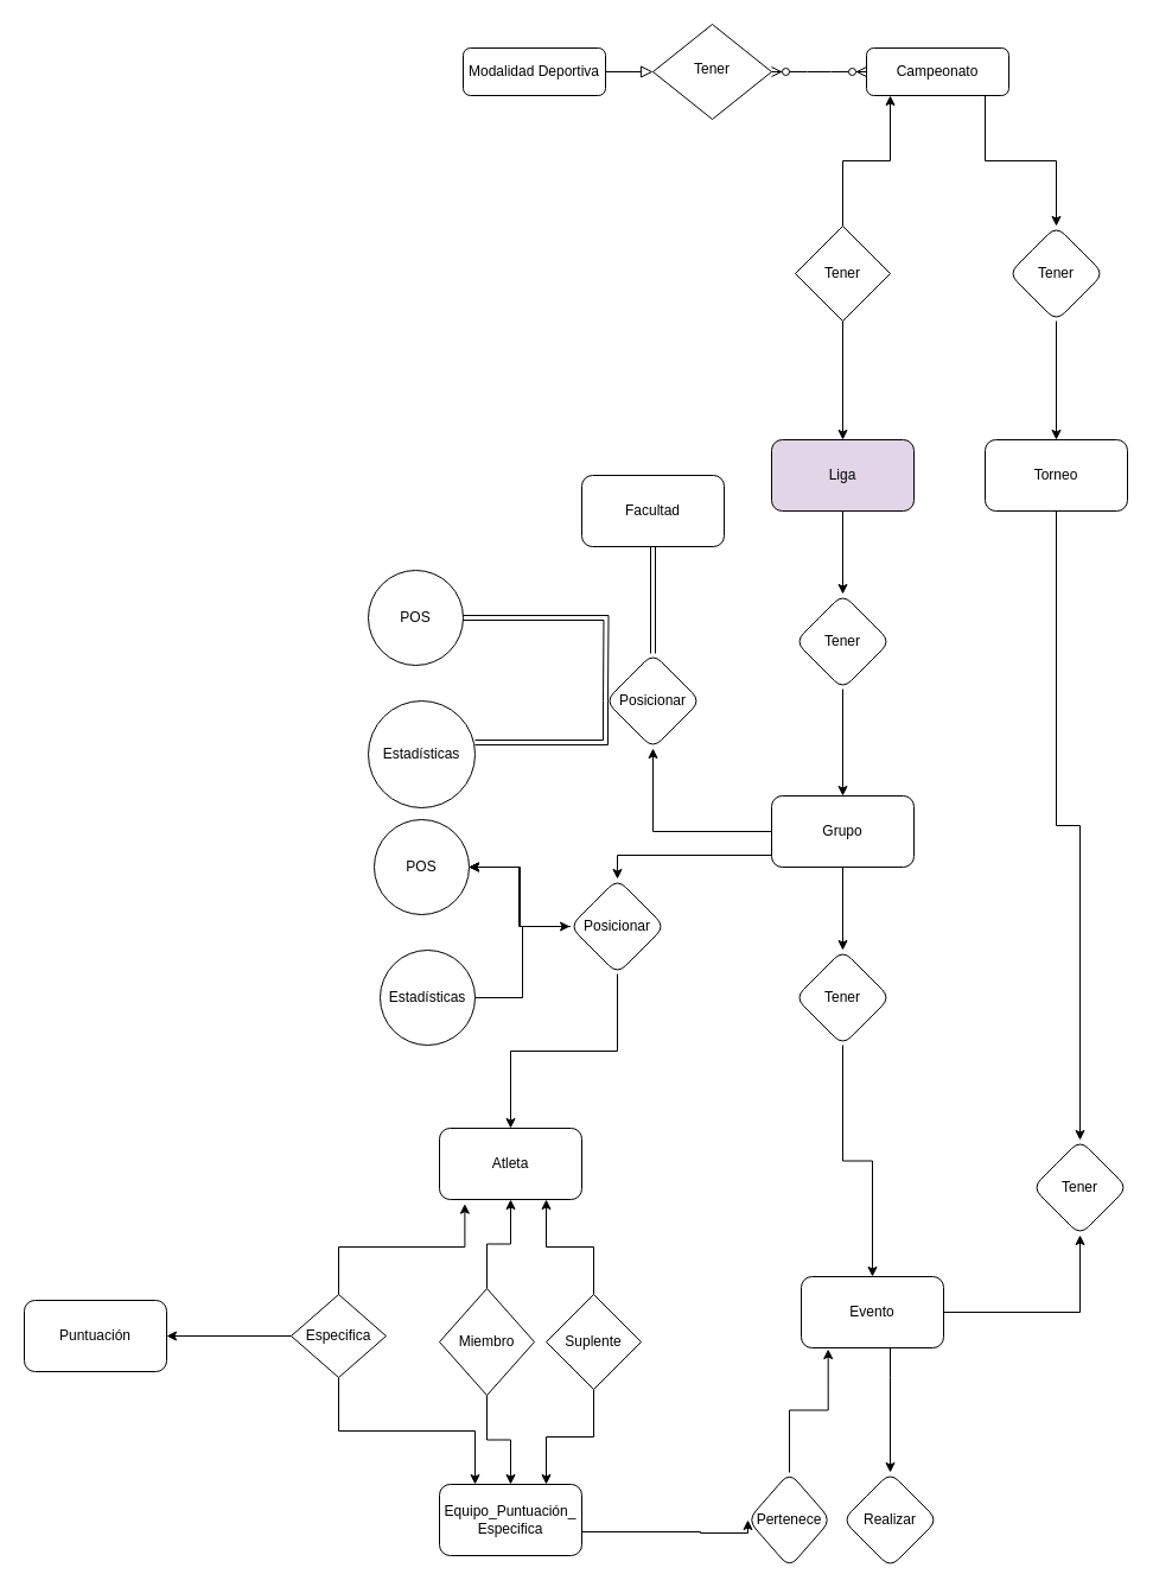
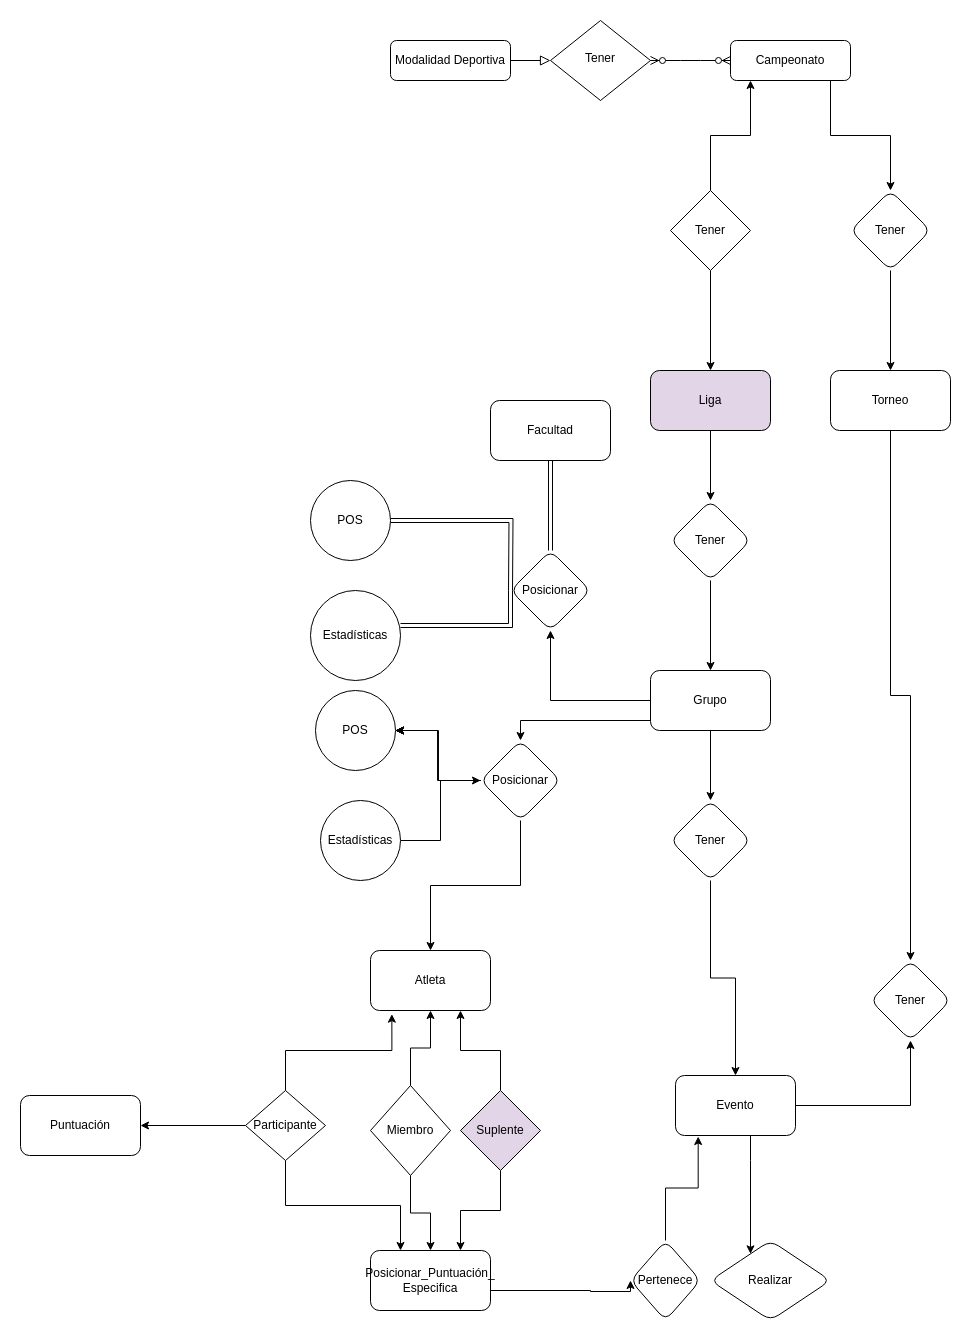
  <mxCell id="0" />
  <mxCell id="1" parent="0" />
  <mxCell id="2" value="" style="rounded=0;html=1;jettySize=auto;orthogonalLoop=1;fontSize=11;endArrow=block;endFill=0;endSize=8;strokeWidth=1;shadow=0;labelBackgroundColor=none;edgeStyle=orthogonalEdgeStyle;" parent="1" source="3" target="4" edge="1"><mxGeometry relative="1" as="geometry" /></mxCell>
  <mxCell id="3" value="Modalidad Deportiva" style="rounded=1;whiteSpace=wrap;html=1;fontSize=12;glass=0;strokeWidth=1;shadow=0;" parent="1" vertex="1"><mxGeometry x="390" y="40" width="120" height="40" as="geometry" /></mxCell>
  <mxCell id="4" value="Tener" style="rhombus;whiteSpace=wrap;html=1;shadow=0;fontFamily=Helvetica;fontSize=12;align=center;strokeWidth=1;spacing=6;spacingTop=-4;" parent="1" vertex="1"><mxGeometry x="550" y="20" width="100" height="80" as="geometry" /></mxCell>
  <mxCell id="5" value="" style="edgeStyle=orthogonalEdgeStyle;rounded=0;orthogonalLoop=1;jettySize=auto;html=1;" parent="1" source="6" target="15" edge="1"><mxGeometry relative="1" as="geometry"><Array as="points"><mxPoint x="830" y="135" /><mxPoint x="890" y="135" /></Array></mxGeometry></mxCell>
  <mxCell id="6" value="Campeonato" style="rounded=1;whiteSpace=wrap;html=1;fontSize=12;glass=0;strokeWidth=1;shadow=0;" parent="1" vertex="1"><mxGeometry x="730" y="40" width="120" height="40" as="geometry" /></mxCell>
  <mxCell id="7" value="" style="edgeStyle=orthogonalEdgeStyle;rounded=0;orthogonalLoop=1;jettySize=auto;html=1;" parent="1" source="8" target="17" edge="1"><mxGeometry relative="1" as="geometry" /></mxCell>
  <mxCell id="8" value="Liga" style="whiteSpace=wrap;html=1;rounded=1;glass=0;strokeWidth=1;shadow=0;fillColor=#e1d5e7;" parent="1" vertex="1"><mxGeometry x="650" y="370" width="120" height="60" as="geometry" /></mxCell>
  <mxCell id="9" style="edgeStyle=orthogonalEdgeStyle;rounded=0;orthogonalLoop=1;jettySize=auto;html=1;" parent="1" source="10" target="27" edge="1"><mxGeometry relative="1" as="geometry" /></mxCell>
  <mxCell id="10" value="Torneo" style="whiteSpace=wrap;html=1;rounded=1;glass=0;strokeWidth=1;shadow=0;" parent="1" vertex="1"><mxGeometry x="830" y="370" width="120" height="60" as="geometry" /></mxCell>
  <mxCell id="11" value="" style="edgeStyle=orthogonalEdgeStyle;rounded=0;orthogonalLoop=1;jettySize=auto;html=1;" parent="1" source="13" target="6" edge="1"><mxGeometry relative="1" as="geometry"><Array as="points"><mxPoint x="710" y="135" /><mxPoint x="750" y="135" /></Array></mxGeometry></mxCell>
  <mxCell id="12" value="" style="edgeStyle=orthogonalEdgeStyle;rounded=0;orthogonalLoop=1;jettySize=auto;html=1;" parent="1" source="13" target="8" edge="1"><mxGeometry relative="1" as="geometry" /></mxCell>
  <mxCell id="13" value="Tener" style="rhombus;whiteSpace=wrap;html=1;" parent="1" vertex="1"><mxGeometry x="670" y="190" width="80" height="80" as="geometry" /></mxCell>
  <mxCell id="14" value="" style="edgeStyle=orthogonalEdgeStyle;rounded=0;orthogonalLoop=1;jettySize=auto;html=1;" parent="1" source="15" target="10" edge="1"><mxGeometry relative="1" as="geometry" /></mxCell>
  <mxCell id="15" value="Tener" style="rhombus;whiteSpace=wrap;html=1;rounded=1;glass=0;strokeWidth=1;shadow=0;" parent="1" vertex="1"><mxGeometry x="850" y="190" width="80" height="80" as="geometry" /></mxCell>
  <mxCell id="16" value="" style="edgeStyle=orthogonalEdgeStyle;rounded=0;orthogonalLoop=1;jettySize=auto;html=1;" parent="1" source="17" target="21" edge="1"><mxGeometry relative="1" as="geometry" /></mxCell>
  <mxCell id="17" value="Tener" style="rhombus;whiteSpace=wrap;html=1;rounded=1;glass=0;strokeWidth=1;shadow=0;" parent="1" vertex="1"><mxGeometry x="670" y="500" width="80" height="80" as="geometry" /></mxCell>
  <mxCell id="18" value="" style="edgeStyle=orthogonalEdgeStyle;rounded=0;orthogonalLoop=1;jettySize=auto;html=1;" parent="1" source="21" target="23" edge="1"><mxGeometry relative="1" as="geometry" /></mxCell>
  <mxCell id="19" value="" style="edgeStyle=orthogonalEdgeStyle;rounded=0;orthogonalLoop=1;jettySize=auto;html=1;" parent="1" source="21" target="34" edge="1"><mxGeometry relative="1" as="geometry"><Array as="points"><mxPoint x="520" y="720" /></Array></mxGeometry></mxCell>
  <mxCell id="20" value="" style="edgeStyle=orthogonalEdgeStyle;rounded=0;orthogonalLoop=1;jettySize=auto;html=1;" parent="1" source="21" target="41" edge="1"><mxGeometry relative="1" as="geometry" /></mxCell>
  <mxCell id="21" value="Grupo" style="whiteSpace=wrap;html=1;rounded=1;glass=0;strokeWidth=1;shadow=0;" parent="1" vertex="1"><mxGeometry x="650" y="670" width="120" height="60" as="geometry" /></mxCell>
  <mxCell id="22" value="" style="edgeStyle=orthogonalEdgeStyle;rounded=0;orthogonalLoop=1;jettySize=auto;html=1;" parent="1" source="23" target="26" edge="1"><mxGeometry relative="1" as="geometry" /></mxCell>
  <mxCell id="23" value="Tener" style="rhombus;whiteSpace=wrap;html=1;rounded=1;glass=0;strokeWidth=1;shadow=0;" parent="1" vertex="1"><mxGeometry x="670" y="800" width="80" height="80" as="geometry" /></mxCell>
  <mxCell id="24" value="" style="edgeStyle=orthogonalEdgeStyle;rounded=0;orthogonalLoop=1;jettySize=auto;html=1;" parent="1" source="26" target="27" edge="1"><mxGeometry relative="1" as="geometry" /></mxCell>
  <mxCell id="25" value="" style="edgeStyle=orthogonalEdgeStyle;rounded=0;orthogonalLoop=1;jettySize=auto;html=1;" parent="1" source="26" target="48" edge="1"><mxGeometry relative="1" as="geometry"><Array as="points"><mxPoint x="750" y="1160" /><mxPoint x="750" y="1160" /></Array></mxGeometry></mxCell>
  <mxCell id="26" value="Evento" style="whiteSpace=wrap;html=1;rounded=1;glass=0;strokeWidth=1;shadow=0;" parent="1" vertex="1"><mxGeometry x="675" y="1075" width="120" height="60" as="geometry" /></mxCell>
  <mxCell id="27" value="Tener" style="rhombus;whiteSpace=wrap;html=1;rounded=1;glass=0;strokeWidth=1;shadow=0;" parent="1" vertex="1"><mxGeometry x="870" y="960" width="80" height="80" as="geometry" /></mxCell>
  <mxCell id="28" value="" style="edgeStyle=orthogonalEdgeStyle;rounded=0;orthogonalLoop=1;jettySize=auto;html=1;" parent="1" source="34" target="35" edge="1"><mxGeometry relative="1" as="geometry" /></mxCell>
  <mxCell id="29" value="" style="edgeStyle=orthogonalEdgeStyle;rounded=0;orthogonalLoop=1;jettySize=auto;html=1;" parent="1" source="34" target="35" edge="1"><mxGeometry relative="1" as="geometry" /></mxCell>
  <mxCell id="30" value="" style="edgeStyle=orthogonalEdgeStyle;rounded=0;orthogonalLoop=1;jettySize=auto;html=1;" parent="1" source="34" target="35" edge="1"><mxGeometry relative="1" as="geometry" /></mxCell>
  <mxCell id="31" value="" style="edgeStyle=orthogonalEdgeStyle;rounded=0;orthogonalLoop=1;jettySize=auto;html=1;" parent="1" source="34" target="35" edge="1"><mxGeometry relative="1" as="geometry" /></mxCell>
  <mxCell id="32" value="" style="edgeStyle=orthogonalEdgeStyle;rounded=0;orthogonalLoop=1;jettySize=auto;html=1;" parent="1" source="34" target="35" edge="1"><mxGeometry relative="1" as="geometry" /></mxCell>
  <mxCell id="33" value="" style="edgeStyle=orthogonalEdgeStyle;rounded=0;orthogonalLoop=1;jettySize=auto;html=1;" parent="1" source="34" target="38" edge="1"><mxGeometry relative="1" as="geometry" /></mxCell>
  <mxCell id="34" value="Posicionar" style="rhombus;whiteSpace=wrap;html=1;rounded=1;glass=0;strokeWidth=1;shadow=0;" parent="1" vertex="1"><mxGeometry x="480" y="740" width="80" height="80" as="geometry" /></mxCell>
  <mxCell id="35" value="POS" style="ellipse;whiteSpace=wrap;html=1;rounded=1;glass=0;strokeWidth=1;shadow=0;" parent="1" vertex="1"><mxGeometry x="315" y="690" width="80" height="80" as="geometry" /></mxCell>
  <mxCell id="36" value="" style="edgeStyle=orthogonalEdgeStyle;rounded=0;orthogonalLoop=1;jettySize=auto;html=1;" parent="1" source="37" target="34" edge="1"><mxGeometry relative="1" as="geometry" /></mxCell>
  <mxCell id="37" value="Estadísticas" style="ellipse;whiteSpace=wrap;html=1;aspect=fixed;" parent="1" vertex="1"><mxGeometry x="320" y="800" width="80" height="80" as="geometry" /></mxCell>
  <mxCell id="38" value="Atleta" style="whiteSpace=wrap;html=1;rounded=1;glass=0;strokeWidth=1;shadow=0;" parent="1" vertex="1"><mxGeometry x="370" y="950" width="120" height="60" as="geometry" /></mxCell>
  <mxCell id="39" style="edgeStyle=orthogonalEdgeStyle;shape=link;rounded=0;orthogonalLoop=1;jettySize=auto;html=1;exitX=0;exitY=0.5;exitDx=0;exitDy=0;" parent="1" edge="1"><mxGeometry relative="1" as="geometry"><mxPoint x="510" y="590" as="sourcePoint" /><mxPoint x="400" y="625" as="targetPoint" /><Array as="points"><mxPoint x="510" y="625" /></Array></mxGeometry></mxCell>
  <mxCell id="40" value="" style="edgeStyle=orthogonalEdgeStyle;shape=link;rounded=0;orthogonalLoop=1;jettySize=auto;html=1;" parent="1" source="41" target="45" edge="1"><mxGeometry relative="1" as="geometry" /></mxCell>
  <mxCell id="41" value="Posicionar" style="rhombus;whiteSpace=wrap;html=1;rounded=1;glass=0;strokeWidth=1;shadow=0;" parent="1" vertex="1"><mxGeometry x="510" y="550" width="80" height="80" as="geometry" /></mxCell>
  <mxCell id="42" style="edgeStyle=orthogonalEdgeStyle;shape=link;rounded=0;orthogonalLoop=1;jettySize=auto;html=1;exitX=1;exitY=0.5;exitDx=0;exitDy=0;" parent="1" source="43" edge="1"><mxGeometry relative="1" as="geometry"><mxPoint x="510" y="590" as="targetPoint" /></mxGeometry></mxCell>
  <mxCell id="43" value="POS" style="ellipse;whiteSpace=wrap;html=1;rounded=1;glass=0;strokeWidth=1;shadow=0;" parent="1" vertex="1"><mxGeometry x="310" y="480" width="80" height="80" as="geometry" /></mxCell>
  <mxCell id="44" value="Estadísticas" style="ellipse;whiteSpace=wrap;html=1;aspect=fixed;" parent="1" vertex="1"><mxGeometry x="310" y="590" width="90" height="90" as="geometry" /></mxCell>
  <mxCell id="45" value="Facultad" style="whiteSpace=wrap;html=1;rounded=1;glass=0;strokeWidth=1;shadow=0;" parent="1" vertex="1"><mxGeometry x="490" y="400" width="120" height="60" as="geometry" /></mxCell>
- <mxCell id="46" value="Equipo_Puntuación_&lt;br&gt;Especifica" style="whiteSpace=wrap;html=1;rounded=1;glass=0;strokeWidth=1;shadow=0;" parent="1" vertex="1"><mxGeometry x="370" y="1250" width="120" height="60" as="geometry" /></mxCell>
+ <mxCell id="46" value="Posicionar_Puntuación_&lt;br&gt;Especifica" style="whiteSpace=wrap;html=1;rounded=1;glass=0;strokeWidth=1;shadow=0;" parent="1" vertex="1"><mxGeometry x="370" y="1250" width="120" height="60" as="geometry" /></mxCell>
  <mxCell id="47" value="" style="edgeStyle=entityRelationEdgeStyle;fontSize=12;html=1;endArrow=ERzeroToMany;endFill=1;startArrow=ERzeroToMany;rounded=0;entryX=0;entryY=0.5;entryDx=0;entryDy=0;exitX=1;exitY=0.5;exitDx=0;exitDy=0;" parent="1" source="4" target="6" edge="1"><mxGeometry width="100" height="100" relative="1" as="geometry"><mxPoint x="590" y="230" as="sourcePoint" /><mxPoint x="690" y="130" as="targetPoint" /></mxGeometry></mxCell>
- <mxCell id="48" value="Realizar" style="rhombus;whiteSpace=wrap;html=1;rounded=1;glass=0;strokeWidth=1;shadow=0;" parent="1" vertex="1"><mxGeometry x="710" y="1240" width="80" height="80" as="geometry" /></mxCell>
+ <mxCell id="48" value="Realizar" style="rhombus;whiteSpace=wrap;html=1;rounded=1;glass=0;strokeWidth=1;shadow=0;" parent="1" vertex="1"><mxGeometry x="710" y="1240" width="120" height="80" as="geometry" /></mxCell>
  <mxCell id="49" value="" style="edgeStyle=orthogonalEdgeStyle;rounded=0;orthogonalLoop=1;jettySize=auto;html=1;entryX=0;entryY=0.5;entryDx=0;entryDy=0;exitX=1;exitY=0.5;exitDx=0;exitDy=0;" parent="1" source="46" target="50" edge="1"><mxGeometry relative="1" as="geometry"><mxPoint x="620" y="1290" as="targetPoint" /><Array as="points"><mxPoint x="490" y="1290" /><mxPoint x="590" y="1290" /><mxPoint x="590" y="1291" /><mxPoint x="630" y="1291" /></Array></mxGeometry></mxCell>
  <mxCell id="50" value="Pertenece" style="rhombus;whiteSpace=wrap;html=1;rounded=1;glass=0;strokeWidth=1;shadow=0;" parent="1" vertex="1"><mxGeometry x="630" y="1240" width="70" height="80" as="geometry" /></mxCell>
  <mxCell id="51" style="edgeStyle=orthogonalEdgeStyle;rounded=0;orthogonalLoop=1;jettySize=auto;html=1;exitX=0.5;exitY=0;exitDx=0;exitDy=0;entryX=0.189;entryY=1.017;entryDx=0;entryDy=0;entryPerimeter=0;" parent="1" source="50" target="26" edge="1"><mxGeometry relative="1" as="geometry" /></mxCell>
  <mxCell id="52" style="edgeStyle=orthogonalEdgeStyle;rounded=0;orthogonalLoop=1;jettySize=auto;html=1;exitX=0.5;exitY=1;exitDx=0;exitDy=0;entryX=0.75;entryY=0;entryDx=0;entryDy=0;" parent="1" source="54" target="46" edge="1"><mxGeometry relative="1" as="geometry" /></mxCell>
  <mxCell id="53" style="edgeStyle=orthogonalEdgeStyle;rounded=0;orthogonalLoop=1;jettySize=auto;html=1;exitX=0.5;exitY=0;exitDx=0;exitDy=0;entryX=0.75;entryY=1;entryDx=0;entryDy=0;" parent="1" source="54" target="38" edge="1"><mxGeometry relative="1" as="geometry" /></mxCell>
- <mxCell id="54" value="Suplente" style="rhombus;whiteSpace=wrap;html=1;" parent="1" vertex="1"><mxGeometry x="460" y="1090" width="80" height="80" as="geometry" /></mxCell>
+ <mxCell id="54" value="Suplente" style="rhombus;whiteSpace=wrap;html=1;fillColor=#e1d5e7;" parent="1" vertex="1"><mxGeometry x="460" y="1090" width="80" height="80" as="geometry" /></mxCell>
  <mxCell id="55" style="edgeStyle=orthogonalEdgeStyle;rounded=0;orthogonalLoop=1;jettySize=auto;html=1;" parent="1" source="57" target="38" edge="1"><mxGeometry relative="1" as="geometry" /></mxCell>
  <mxCell id="56" style="edgeStyle=orthogonalEdgeStyle;rounded=0;orthogonalLoop=1;jettySize=auto;html=1;exitX=0.5;exitY=1;exitDx=0;exitDy=0;entryX=0.5;entryY=0;entryDx=0;entryDy=0;" parent="1" source="57" target="46" edge="1"><mxGeometry relative="1" as="geometry" /></mxCell>
  <mxCell id="57" value="Miembro" style="rhombus;whiteSpace=wrap;html=1;" parent="1" vertex="1"><mxGeometry x="370" y="1085" width="80" height="90" as="geometry" /></mxCell>
  <mxCell id="58" style="edgeStyle=orthogonalEdgeStyle;rounded=0;orthogonalLoop=1;jettySize=auto;html=1;exitX=0.5;exitY=1;exitDx=0;exitDy=0;entryX=0.25;entryY=0;entryDx=0;entryDy=0;" parent="1" source="60" target="46" edge="1"><mxGeometry relative="1" as="geometry" /></mxCell>
  <mxCell id="59" value="" style="edgeStyle=orthogonalEdgeStyle;rounded=0;orthogonalLoop=1;jettySize=auto;html=1;" edge="1" parent="1" source="60" target="62"><mxGeometry relative="1" as="geometry" /></mxCell>
- <mxCell id="60" value="Especifica" style="rhombus;whiteSpace=wrap;html=1;" parent="1" vertex="1"><mxGeometry x="245" y="1090" width="80" height="70" as="geometry" /></mxCell>
+ <mxCell id="60" value="Participante" style="rhombus;whiteSpace=wrap;html=1;" parent="1" vertex="1"><mxGeometry x="245" y="1090" width="80" height="70" as="geometry" /></mxCell>
  <mxCell id="61" style="edgeStyle=orthogonalEdgeStyle;rounded=0;orthogonalLoop=1;jettySize=auto;html=1;exitX=0.5;exitY=0;exitDx=0;exitDy=0;entryX=0.178;entryY=1.061;entryDx=0;entryDy=0;entryPerimeter=0;" parent="1" source="60" target="38" edge="1"><mxGeometry relative="1" as="geometry" /></mxCell>
  <mxCell id="62" value="Puntuación" style="whiteSpace=wrap;html=1;rounded=1;glass=0;strokeWidth=1;shadow=0;" parent="1" vertex="1"><mxGeometry x="20" y="1095" width="120" height="60" as="geometry" /></mxCell>
